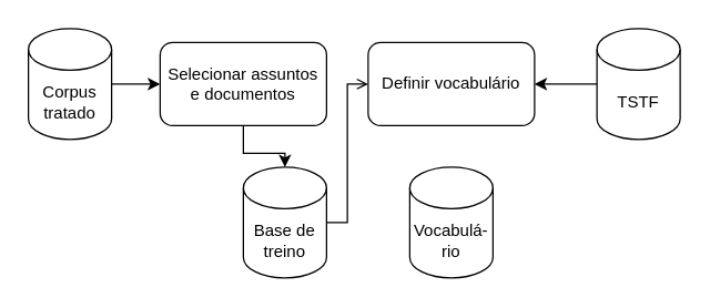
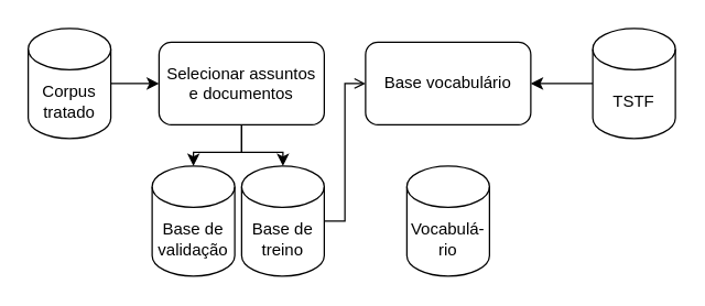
  <mxCell id="0" />
  <mxCell id="1" parent="0" />
  <mxCell id="2" style="edgeStyle=orthogonalEdgeStyle;rounded=0;orthogonalLoop=1;jettySize=auto;html=1;entryX=0;entryY=0.5;entryDx=0;entryDy=0;" parent="1" source="3" target="5" edge="1"><mxGeometry relative="1" as="geometry" /></mxCell>
  <mxCell id="3" value="Corpus&lt;br&gt;tratado" style="shape=cylinder3;whiteSpace=wrap;html=1;boundedLbl=1;backgroundOutline=1;size=15;" parent="1" vertex="1"><mxGeometry x="20" y="20" width="60" height="80" as="geometry" /></mxCell>
  <mxCell id="4" style="edgeStyle=orthogonalEdgeStyle;rounded=0;orthogonalLoop=1;jettySize=auto;html=1;exitX=0.5;exitY=1;exitDx=0;exitDy=0;" parent="1" source="5" target="7" edge="1"><mxGeometry relative="1" as="geometry" /></mxCell>
  <mxCell id="5" value="Selecionar assuntos e documentos" style="rounded=1;whiteSpace=wrap;html=1;" parent="1" vertex="1"><mxGeometry x="115" y="30" width="120" height="60" as="geometry" /></mxCell>
  <mxCell id="6" style="edgeStyle=orthogonalEdgeStyle;rounded=0;orthogonalLoop=1;jettySize=auto;html=1;entryX=0;entryY=0.5;entryDx=0;entryDy=0;endArrow=open;" parent="1" source="7" target="8" edge="1"><mxGeometry relative="1" as="geometry"><Array as="points"><mxPoint x="250" y="160" /><mxPoint x="250" y="60" /></Array></mxGeometry></mxCell>
  <mxCell id="7" value="Base de treino" style="shape=cylinder3;whiteSpace=wrap;html=1;boundedLbl=1;backgroundOutline=1;size=15;" parent="1" vertex="1"><mxGeometry x="175" y="120" width="60" height="80" as="geometry" /></mxCell>
- <mxCell id="8" value="Definir vocabulário" style="rounded=1;whiteSpace=wrap;html=1;" parent="1" vertex="1"><mxGeometry x="265" y="30" width="120" height="60" as="geometry" /></mxCell>
+ <mxCell id="8" value="Base vocabulário" style="rounded=1;whiteSpace=wrap;html=1;" parent="1" vertex="1"><mxGeometry x="265" y="30" width="120" height="60" as="geometry" /></mxCell>
  <mxCell id="9" style="edgeStyle=orthogonalEdgeStyle;rounded=0;orthogonalLoop=1;jettySize=auto;html=1;entryX=1;entryY=0.5;entryDx=0;entryDy=0;" parent="1" source="10" target="8" edge="1"><mxGeometry relative="1" as="geometry" /></mxCell>
  <mxCell id="10" value="TSTF" style="shape=cylinder3;whiteSpace=wrap;html=1;boundedLbl=1;backgroundOutline=1;size=15;" parent="1" vertex="1"><mxGeometry x="430" y="20" width="60" height="80" as="geometry" /></mxCell>
  <mxCell id="11" value="Vocabulá-&lt;br&gt;rio" style="shape=cylinder3;whiteSpace=wrap;html=1;boundedLbl=1;backgroundOutline=1;size=15;" parent="1" vertex="1"><mxGeometry x="295" y="120" width="60" height="80" as="geometry" /></mxCell>
+ <mxCell id="12" value="Base de validação" style="shape=cylinder3;whiteSpace=wrap;html=1;boundedLbl=1;backgroundOutline=1;size=15;" vertex="1" parent="1"><mxGeometry x="110" y="120" width="60" height="80" as="geometry" /></mxCell>
+ <mxCell id="13" style="edgeStyle=orthogonalEdgeStyle;rounded=0;orthogonalLoop=1;jettySize=auto;html=1;exitX=0.5;exitY=1;exitDx=0;exitDy=0;entryX=0.5;entryY=0;entryDx=0;entryDy=0;entryPerimeter=0;" edge="1" parent="1" source="5" target="12"><mxGeometry relative="1" as="geometry"><mxPoint x="185" y="100" as="sourcePoint" /><mxPoint x="215" y="140" as="targetPoint" /></mxGeometry></mxCell>
